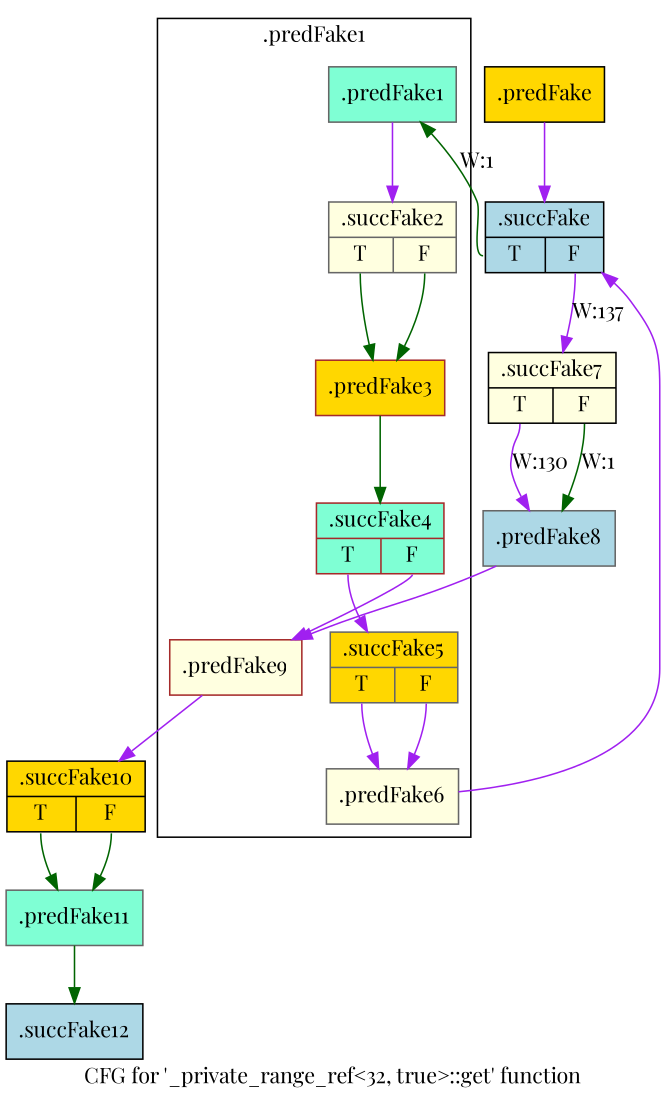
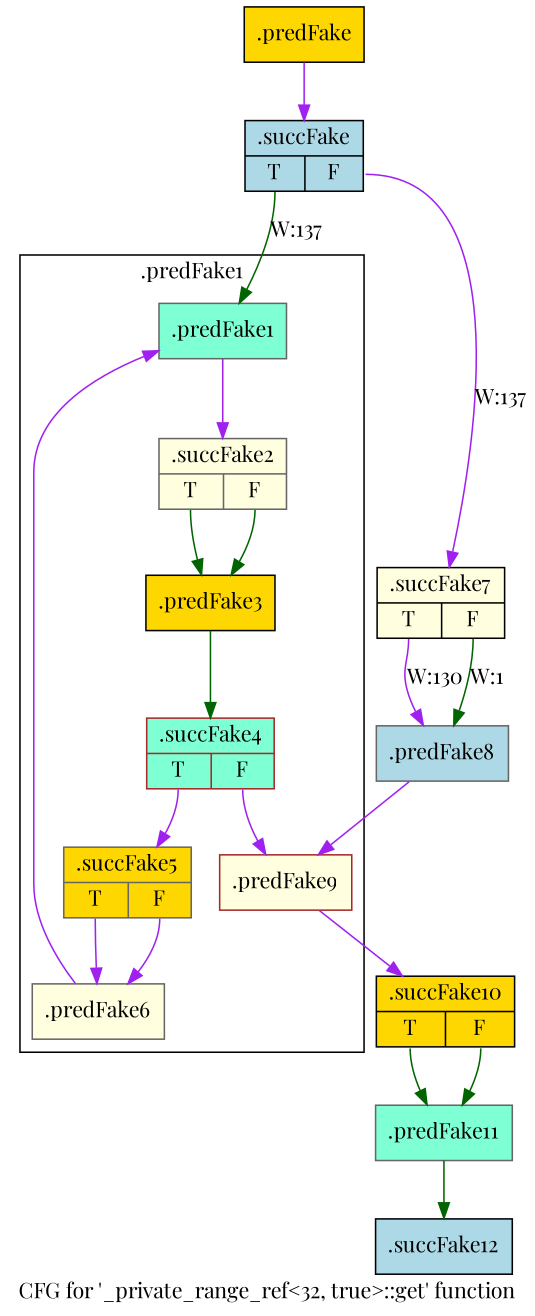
  digraph {
    fontname="Playfair Display"
    label="CFG for '_private_range_ref\<32, true\>::get' function"
    node [color=gray40 filename="/media/miguel/NewVolume/Linux/Xilinx/Vitis_HLS/2020.2/include/etc/ap_private.h" fillcolor=lightyellow fontname="Playfair Display" linenumber=6661 shape=record style=filled]
    edge [color=purple execusionnum=0 filename="/media/miguel/NewVolume/Linux/Xilinx/Vitis_HLS/2020.2/include/etc/ap_private.h" fontname="Playfair Display"]
    n1 [fillcolor=aquamarine label="{.predFake1}"]
    n2 [label="{.succFake2|{<s0>T|<s1>F}}"]
    n3 [color=brown label="{.predFake9}" linenumber=6678]
-   n4 [color=brown fillcolor=gold label="{.predFake3}"]
+   n4 [color=black fillcolor=gold label="{.predFake3}"]
    n5 [color=brown fillcolor=aquamarine label="{.succFake4|{<s0>T|<s1>F}}"]
    n6 [fillcolor=gold label="{.succFake5|{<s0>T|<s1>F}}" linenumber=6662]
    n7 [label="{.predFake6}" linenumber=6662]
    n8 [color=black fillcolor=gold label="{.succFake10|{<s0>T|<s1>F}}" linenumber=6679]
    n9 [color=black fillcolor=gold label="{.predFake}" filename="" linenumber=""]
    n10 [color=black fillcolor=lightblue label="{.succFake|{<s0>T|<s1>F}}" linenumber=6660]
    n11 [color=black label="{.succFake7|{<s0>T|<s1>F}}" linenumber=6666]
    n12 [fillcolor=lightblue label="{.predFake8}" filename="" linenumber=""]
    n13 [fillcolor=aquamarine label="{.predFake11}" linenumber=6679]
    n14 [color=black fillcolor=lightblue label="{.succFake12}" linenumber=6679]
    subgraph cluster_1 {
      invocationtime=1
      label=".predFake1"
      tripcount=0
      n1
      n2
      n3
      n4
      n5
      n6
      n7
    }
    n1 -> n2
    n2 -> n4 [color=darkgreen tailport=s0]
    n2 -> n4 [color=darkgreen tailport=s1 execusionnum="" filename=""]
    n3 -> n8
    n4 -> n5 [color=darkgreen]
    n5 -> n3 [tailport=s1]
    n5 -> n6 [tailport=s0]
    n6 -> n7 [tailport=s0]
    n6 -> n7 [tailport=s1 execusionnum="" filename=""]
-   n7 -> n10
+   n7 -> n1
    n8 -> n13 [color=darkgreen tailport=s0 execusionnum="" filename=""]
    n8 -> n13 [color=darkgreen tailport=s1]
    n9 -> n10 [execusionnum=129]
-   n10 -> n1 [color=darkgreen label="W:1" tailport=s0]
+   n10 -> n1 [color=darkgreen label="W:137" tailport=s0]
    n10 -> n11 [execusionnum=129 label="W:137" tailport=s1]
    n11 -> n12 [execusionnum=129 label="W:130" tailport=s0]
    n11 -> n12 [color=darkgreen label="W:1" tailport=s1 execusionnum="" filename=""]
    n12 -> n3 [execusionnum=129 filename=""]
    n13 -> n14 [color=darkgreen]
  }
